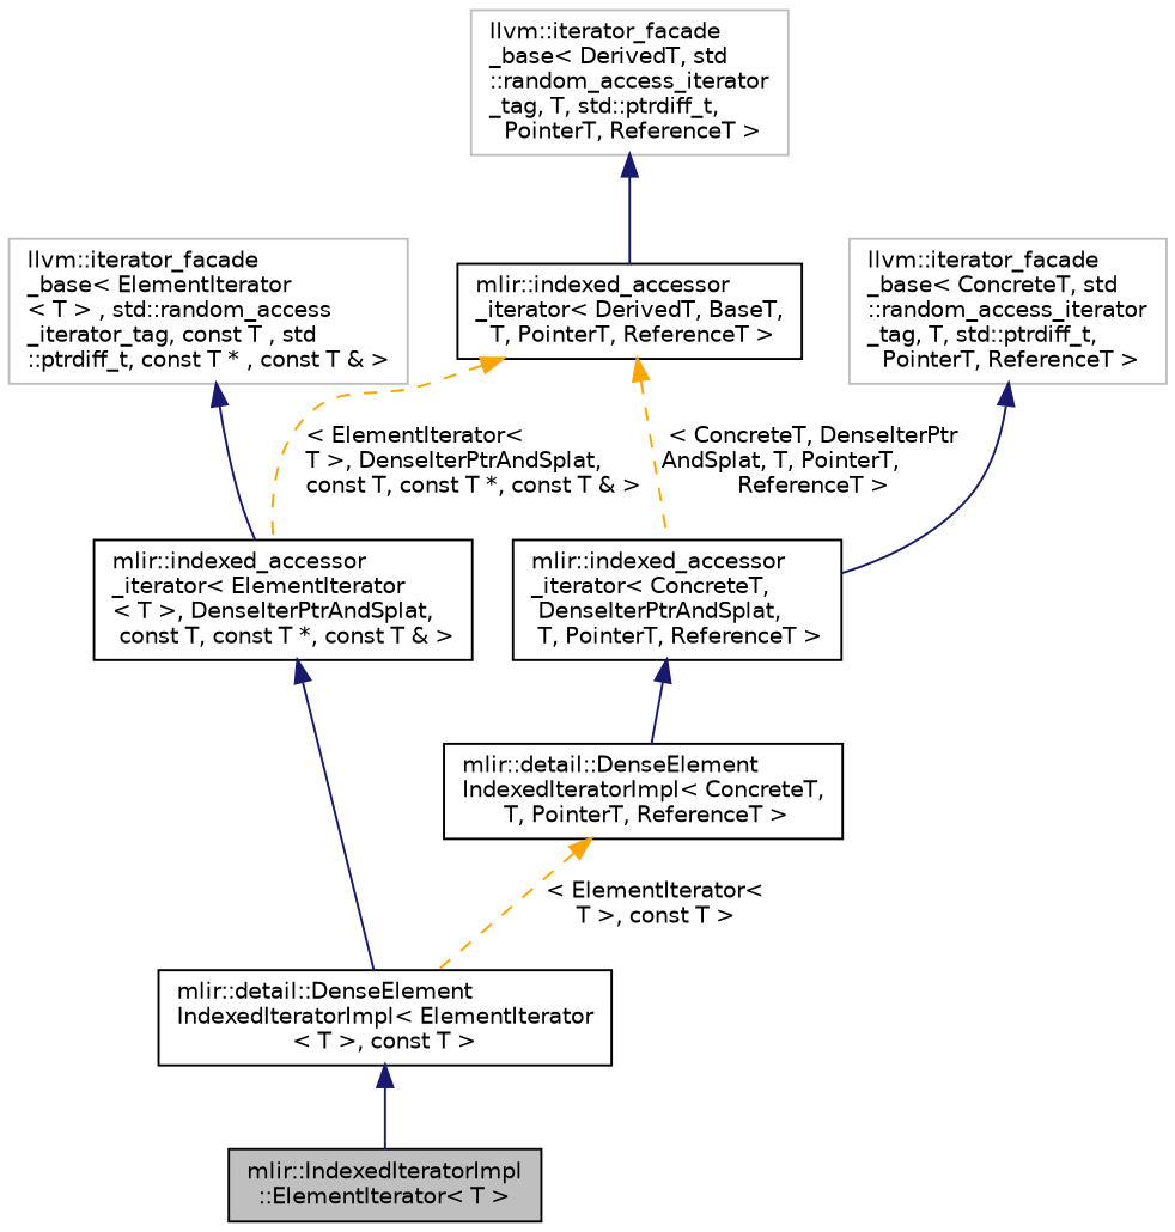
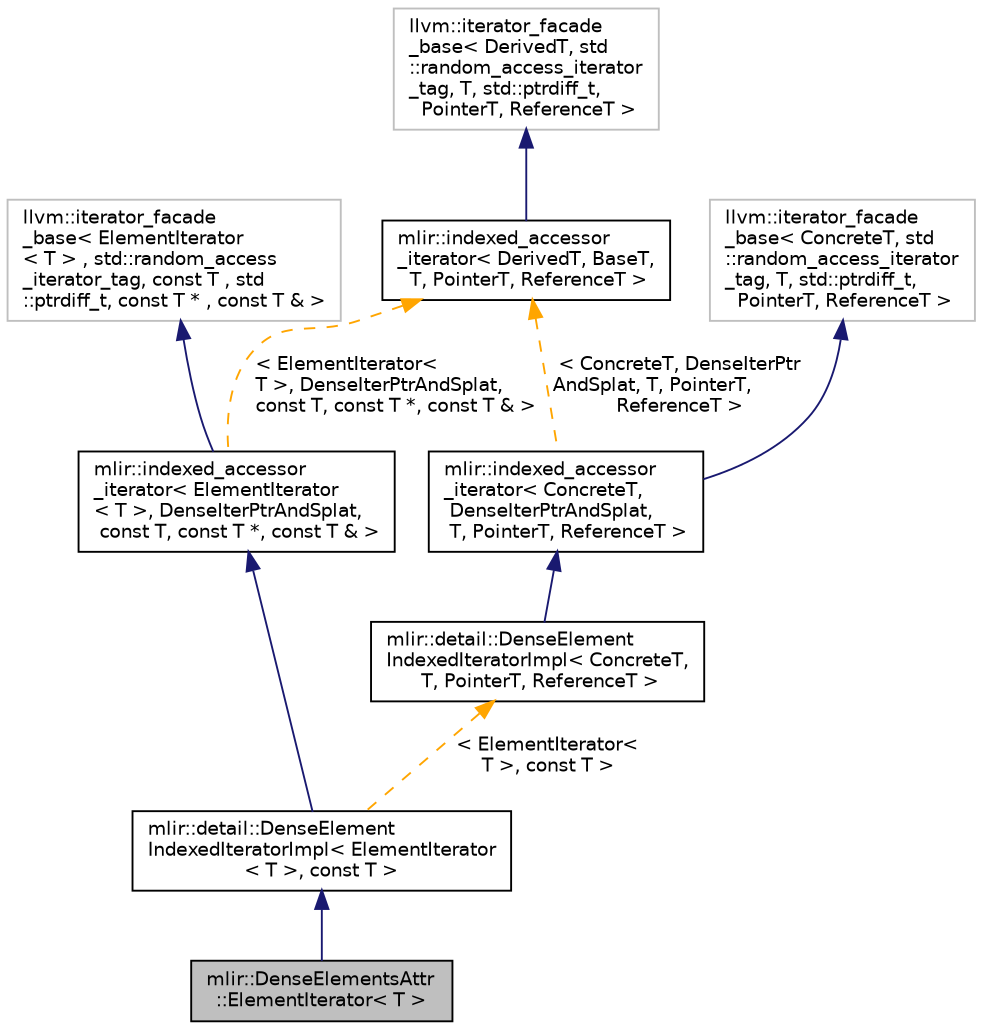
  digraph {
    rankdir=TB
    node [color=black fontname=Helvetica fontsize=10 shape=record]
    edge [color=midnightblue dir=back fontname=Helvetica fontsize=10 labelfontname=Helvetica labelfontsize=10 style=solid]
-   n1 [fillcolor=grey75 fontcolor=black height=0.2 label="mlir::IndexedIteratorImpl\l::ElementIterator\< T \>" style=filled width=0.4]
+   n1 [fillcolor=grey75 fontcolor=black height=0.2 label="mlir::DenseElementsAttr\l::ElementIterator\< T \>" style=filled width=0.4]
    n2 [height=0.2 label="mlir::detail::DenseElement\lIndexedIteratorImpl\< ElementIterator\l\< T \>, const T \>" width=0.4]
    n3 [height=0.2 label="mlir::indexed_accessor\l_iterator\< ElementIterator\l\< T \>, DenseIterPtrAndSplat,\l const T, const T *, const T & \>" width=0.4]
    n4 [color=grey75 height=0.2 label="llvm::iterator_facade\l_base\< ElementIterator\l\< T \> , std::random_access\l_iterator_tag, const T , std\l::ptrdiff_t, const T * , const T &  \>" width=0.4]
    n5 [height=0.2 label="mlir::indexed_accessor\l_iterator\< DerivedT, BaseT,\l T, PointerT, ReferenceT \>" width=0.4]
    n6 [height=0.2 label="mlir::indexed_accessor\l_iterator\< ConcreteT,\l DenseIterPtrAndSplat,\l T, PointerT, ReferenceT \>" width=0.4]
    n7 [color=grey75 height=0.2 label="llvm::iterator_facade\l_base\< DerivedT, std\l::random_access_iterator\l_tag, T, std::ptrdiff_t,\l PointerT, ReferenceT \>" width=0.4]
    n8 [height=0.2 label="mlir::detail::DenseElement\lIndexedIteratorImpl\< ConcreteT,\l T, PointerT, ReferenceT \>" width=0.4]
    n9 [color=grey75 height=0.2 label="llvm::iterator_facade\l_base\< ConcreteT, std\l::random_access_iterator\l_tag, T, std::ptrdiff_t,\l PointerT, ReferenceT \>" width=0.4]
    n2 -> n1
    n3 -> n2
    n4 -> n3
    n5 -> n3 [color=orange label=" \< ElementIterator\<\l T \>, DenseIterPtrAndSplat,\l const T, const T *, const T & \>" style=dashed]
    n5 -> n6 [color=orange label=" \< ConcreteT, DenseIterPtr\lAndSplat, T, PointerT,\l ReferenceT \>" style=dashed]
    n6 -> n8
    n7 -> n5
    n8 -> n2 [color=orange label=" \< ElementIterator\<\l T \>, const T \>" style=dashed]
    n9 -> n6
  }
